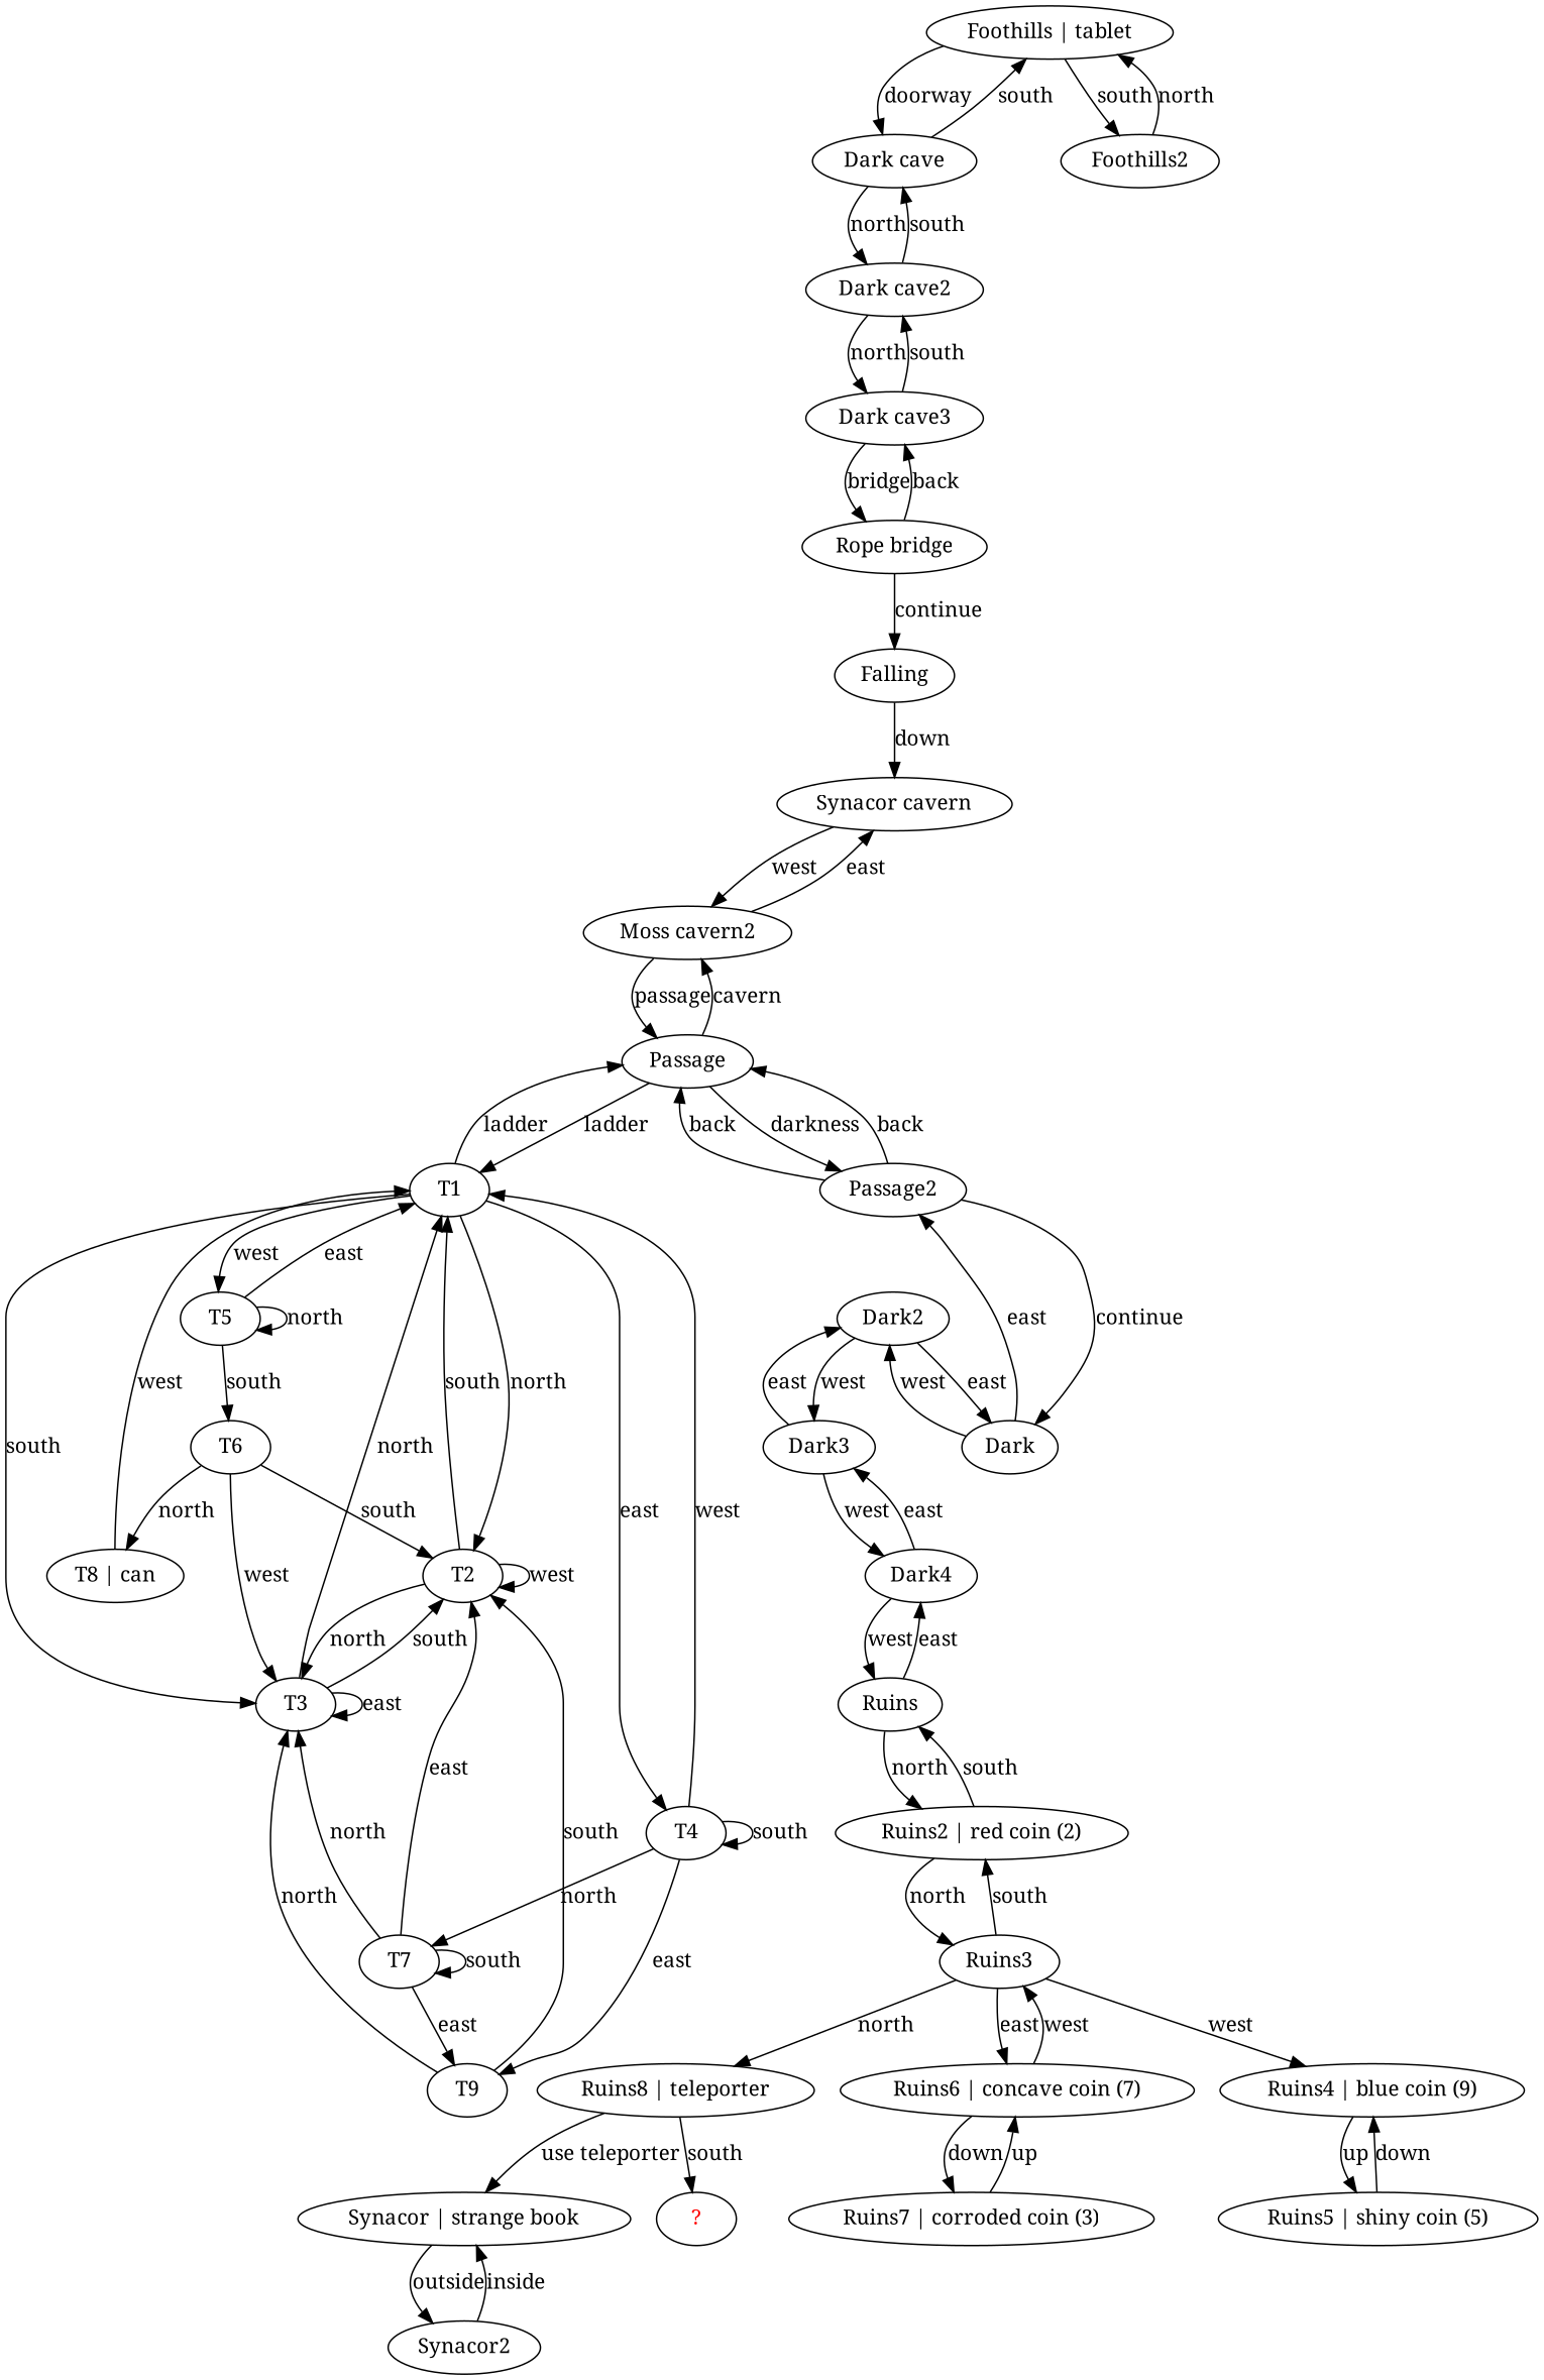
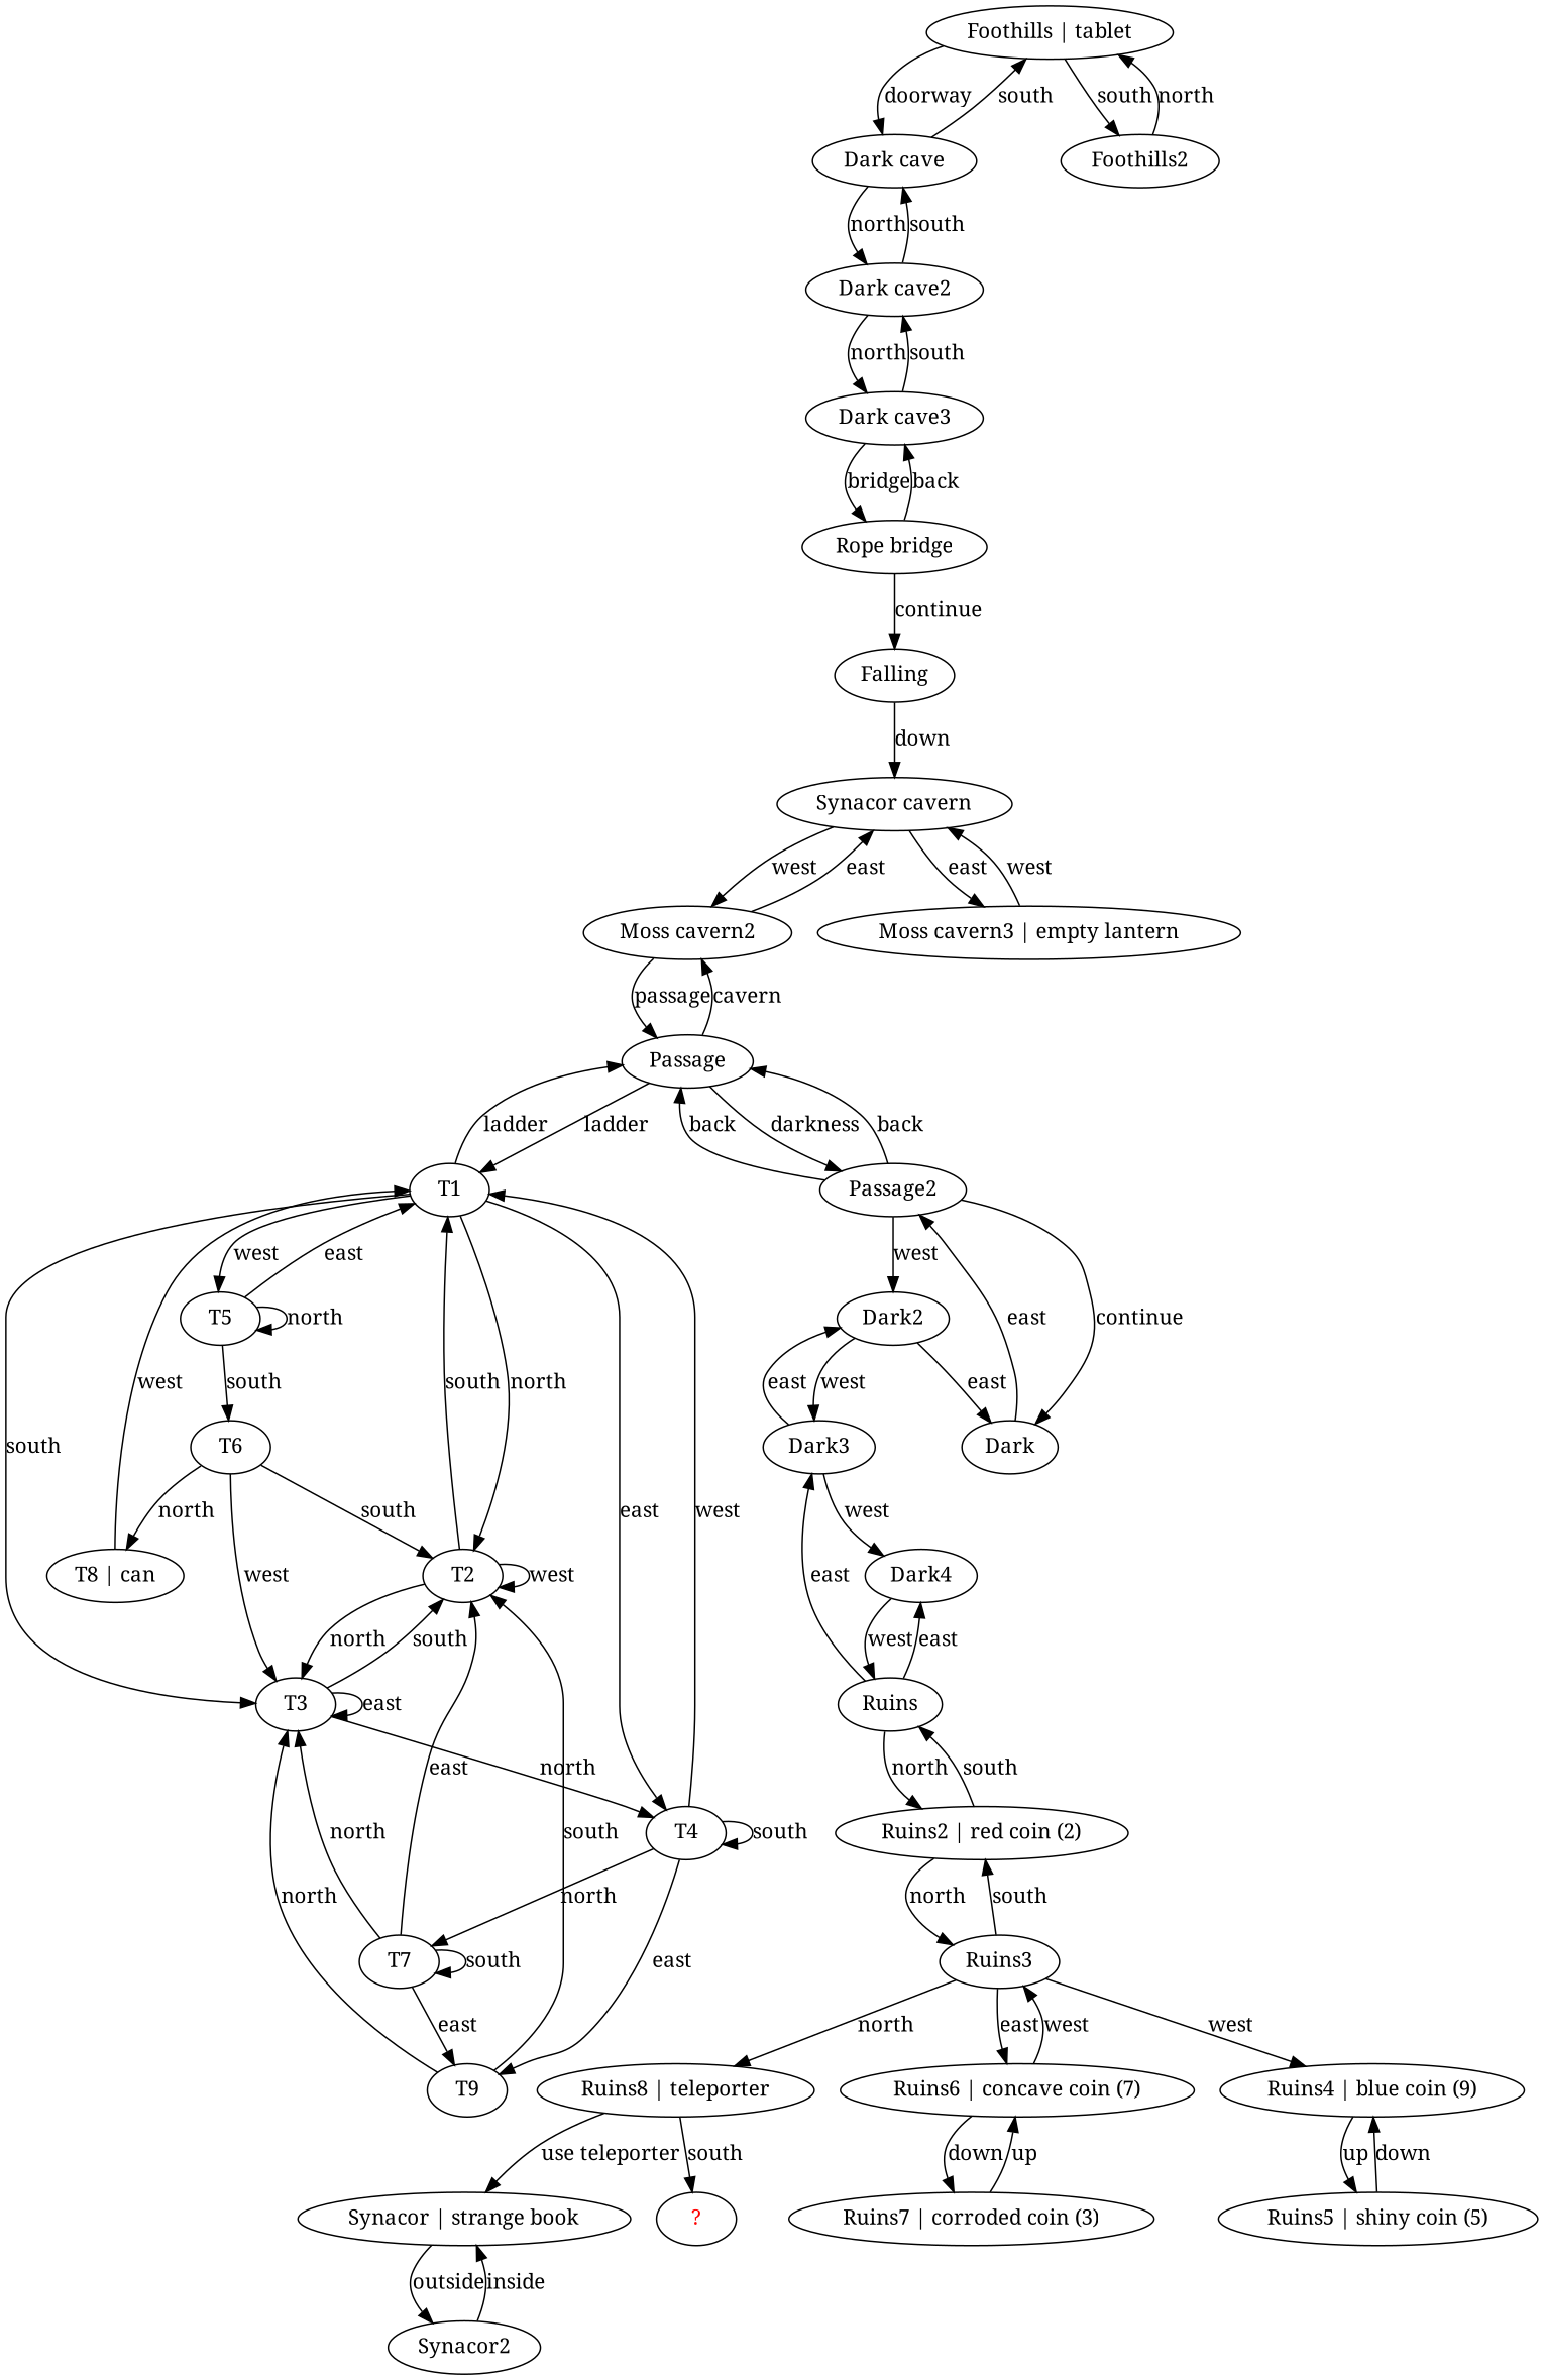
  digraph {
    fontname="Noto Serif"
    node [fontname="Noto Serif"]
    edge [fontname="Noto Serif"]
    n1 [label="Foothills | tablet"]
    "Dark cave"
    Foothills2
    "Dark cave2"
    "Dark cave3"
    "Rope bridge"
    Falling
    n8 [label="Synacor cavern"]
    "Moss cavern2"
+   n10 [label="Moss cavern3 | empty lantern"]
    Passage
    T1
    Passage2
    T2
    T3
    T4
    T5
    Dark
    T7
    T9
    T6
    Dark2
    n23 [label="T8 | can"]
    Dark3
    Dark4
    Ruins
    n27 [label="Ruins2 | red coin (2)"]
    Ruins3
    n29 [label="Ruins8 | teleporter"]
    n30 [label="Ruins6 | concave coin (7)"]
    n31 [label="Ruins4 | blue coin (9)"]
    n32 [label="Synacor | strange book"]
    "?" [fontcolor=red]
    n34 [label="Ruins7 | corroded coin (3)"]
    n35 [label="Ruins5 | shiny coin (5)"]
    Synacor2
    n1 -> "Dark cave" [label=doorway]
    n1 -> Foothills2 [label=south]
    "Dark cave" -> n1 [label=south]
    "Dark cave" -> "Dark cave2" [label=north]
    Foothills2 -> n1 [label=north]
    "Dark cave2" -> "Dark cave" [label=south]
    "Dark cave2" -> "Dark cave3" [label=north]
    "Dark cave3" -> "Dark cave2" [label=south]
    "Dark cave3" -> "Rope bridge" [label=bridge]
    "Rope bridge" -> "Dark cave3" [label=back]
    "Rope bridge" -> Falling [label=continue]
    Falling -> n8 [label=down]
    n8 -> "Moss cavern2" [label=west]
+   n8 -> n10 [label=east]
    "Moss cavern2" -> n8 [label=east]
    "Moss cavern2" -> Passage [label=passage]
+   n10 -> n8 [label=west]
    Passage -> "Moss cavern2" [label=cavern]
    Passage -> T1 [label=ladder]
    Passage -> Passage2 [label=darkness]
    T1 -> Passage [label=ladder]
    T1 -> T2 [label=north]
    T1 -> T3 [label=south]
    T1 -> T4 [label=east]
    T1 -> T5 [label=west]
    Passage2 -> Passage [label=back]
    Passage2 -> Passage [label=back]
    Passage2 -> Dark [label=continue]
    T2 -> T1 [label=south]
    T2 -> T2 [label=west]
    T2 -> T3 [label=north]
-   T3 -> T1 [label=north]
+   T3 -> T4 [label=north]
    T3 -> T2 [label=south]
    T3 -> T3 [label=east]
    T4 -> T1 [label=west]
    T4 -> T4 [label=south]
    T4 -> T7 [label=north]
    T4 -> T9 [label=east]
    T5 -> T1 [label=east]
    T5 -> T5 [label=north]
    T5 -> T6 [label=south]
    Dark -> Passage2 [label=east]
-   Dark -> Dark2 [label=west]
+   Passage2 -> Dark2 [label=west]
    T7 -> T2 [label=east]
    T7 -> T3 [label=north]
    T7 -> T7 [label=south]
    T7 -> T9 [label=east]
    T9 -> T2 [label=south]
    T9 -> T3 [label=north]
    T6 -> T2 [label=south]
    T6 -> T3 [label=west]
    T6 -> n23 [label=north]
    Dark2 -> Dark [label=east]
    Dark2 -> Dark3 [label=west]
    n23 -> T1 [label=west]
    Dark3 -> Dark2 [label=east]
    Dark3 -> Dark4 [label=west]
-   Dark4 -> Dark3 [label=east]
+   Ruins -> Dark3 [label=east]
    Dark4 -> Ruins [label=west]
    Ruins -> Dark4 [label=east]
    Ruins -> n27 [label=north]
    n27 -> Ruins [label=south]
    n27 -> Ruins3 [label=north]
    Ruins3 -> n27 [label=south]
    Ruins3 -> n29 [label=north]
    Ruins3 -> n30 [label=east]
    Ruins3 -> n31 [label=west]
    n29 -> n32 [label="use teleporter"]
    n29 -> "?" [label=south]
    n30 -> Ruins3 [label=west]
    n30 -> n34 [label=down]
    n31 -> n35 [label=up]
    n32 -> Synacor2 [label=outside]
    n34 -> n30 [label=up]
    n35 -> n31 [label=down]
    Synacor2 -> n32 [label=inside]
  }
